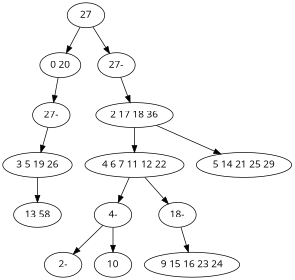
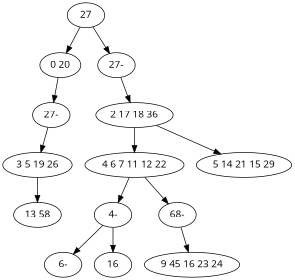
  digraph {
    fontname="Open Sans"
    node [fontname="Open Sans"]
    edge [fontname="Open Sans"]
    n1 [label=27]
    n2 [label="0 20"]
    n3 [label="27-"]
    n4 [label="27-"]
    n5 [label="2 17 18 36"]
    n6 [label="3 5 19 26"]
    n7 [label="4 6 7 11 12 22"]
-   n8 [label="5 14 21 25 29"]
+   n8 [label="5 14 21 15 29"]
    n9 [label="13 58"]
    n10 [label="4-"]
-   n11 [label="18-"]
-   n12 [label="2-"]
-   n13 [label=10]
-   n14 [label="9 15 16 23 24"]
+   n11 [label="68-"]
+   n12 [label="6-"]
+   n13 [label=16]
+   n14 [label="9 45 16 23 24"]
    n1 -> n2
    n1 -> n3
    n2 -> n4
    n3 -> n5
    n4 -> n6
    n5 -> n7
    n5 -> n8
    n6 -> n9
    n7 -> n10
    n7 -> n11
    n10 -> n12
    n10 -> n13
    n11 -> n14
  }
